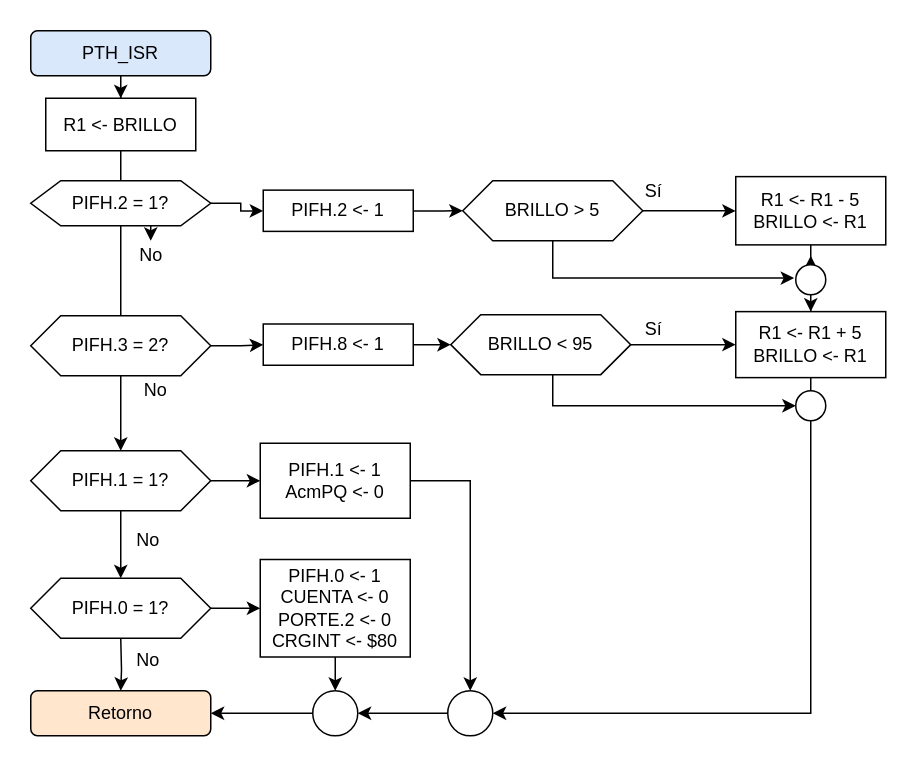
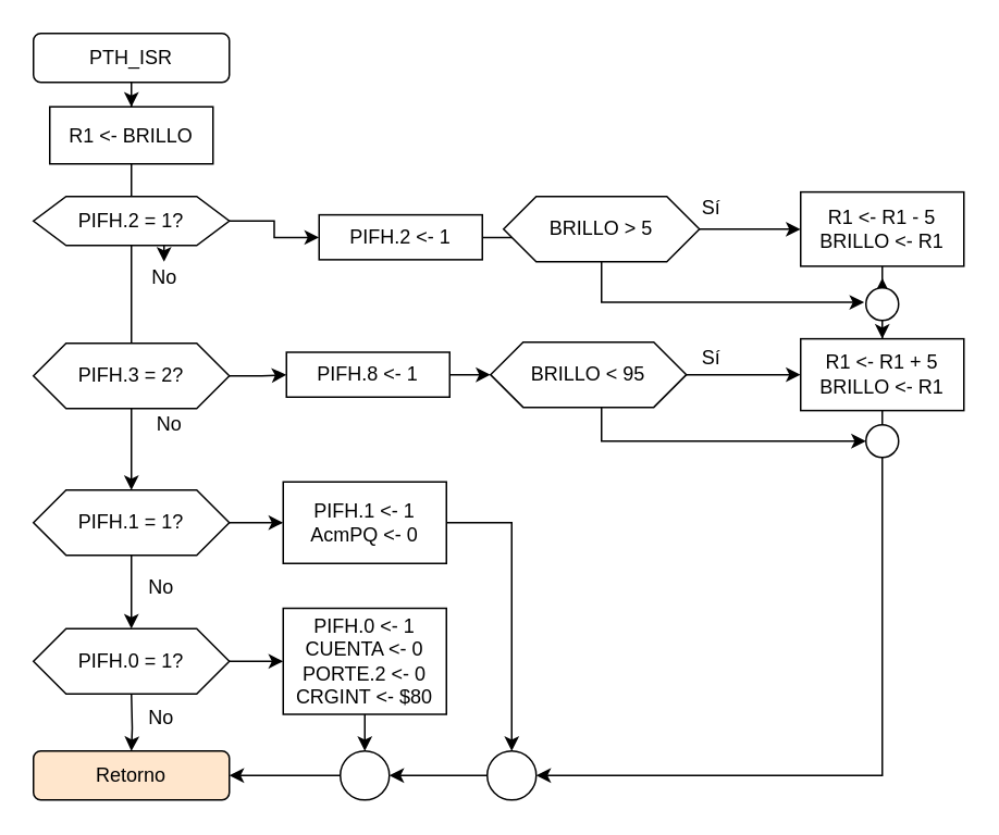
  <mxCell id="0" />
  <mxCell id="1" parent="0" />
  <mxCell id="2" value="" style="edgeStyle=orthogonalEdgeStyle;rounded=0;orthogonalLoop=1;jettySize=auto;html=1;" edge="1" parent="1" source="3" target="35"><mxGeometry relative="1" as="geometry" /></mxCell>
- <mxCell id="3" value="PTH_ISR" style="rounded=1;whiteSpace=wrap;html=1;fillColor=#dae8fc;" parent="1" vertex="1"><mxGeometry x="20" y="20" width="120" height="30" as="geometry" /></mxCell>
+ <mxCell id="3" value="PTH_ISR" style="rounded=1;whiteSpace=wrap;html=1;" parent="1" vertex="1"><mxGeometry x="20" y="20" width="120" height="30" as="geometry" /></mxCell>
  <mxCell id="4" value="" style="edgeStyle=orthogonalEdgeStyle;rounded=0;orthogonalLoop=1;jettySize=auto;html=1;" edge="1" parent="1" source="6" target="37"><mxGeometry relative="1" as="geometry" /></mxCell>
  <mxCell id="5" value="" style="edgeStyle=orthogonalEdgeStyle;rounded=0;orthogonalLoop=1;jettySize=auto;html=1;" edge="1" parent="1" source="6" target="12"><mxGeometry relative="1" as="geometry" /></mxCell>
  <mxCell id="6" value="PIFH.1 = 1?" style="shape=hexagon;perimeter=hexagonPerimeter2;whiteSpace=wrap;html=1;fixedSize=1;" parent="1" vertex="1"><mxGeometry x="20" y="300" width="120" height="40" as="geometry" /></mxCell>
  <mxCell id="7" value="" style="edgeStyle=orthogonalEdgeStyle;rounded=0;orthogonalLoop=1;jettySize=auto;html=1;entryX=0.5;entryY=0;entryDx=0;entryDy=0;" parent="1" source="17" target="6" edge="1"><mxGeometry relative="1" as="geometry"><mxPoint x="80" y="276" as="targetPoint" /></mxGeometry></mxCell>
  <mxCell id="8" value="" style="edgeStyle=orthogonalEdgeStyle;rounded=0;orthogonalLoop=1;jettySize=auto;html=1;" parent="1" source="32" target="26" edge="1"><mxGeometry relative="1" as="geometry" /></mxCell>
  <mxCell id="9" value="PIFH.3 = 2?" style="shape=hexagon;perimeter=hexagonPerimeter2;whiteSpace=wrap;html=1;fixedSize=1;" parent="1" vertex="1"><mxGeometry x="20" y="210" width="120" height="40" as="geometry" /></mxCell>
  <mxCell id="10" value="Retorno" style="rounded=1;whiteSpace=wrap;html=1;fillColor=#ffe6cc;" parent="1" vertex="1"><mxGeometry x="20" y="460" width="120" height="30" as="geometry" /></mxCell>
  <mxCell id="11" style="edgeStyle=orthogonalEdgeStyle;rounded=0;orthogonalLoop=1;jettySize=auto;html=1;" edge="1" parent="1" source="12" target="43"><mxGeometry relative="1" as="geometry" /></mxCell>
  <mxCell id="12" value="&lt;div&gt;PIFH.1 &amp;lt;- 1&lt;/div&gt;&lt;div&gt;AcmPQ &amp;lt;- 0&lt;/div&gt;" style="rounded=0;whiteSpace=wrap;html=1;gradientColor=#ffffff;" parent="1" vertex="1"><mxGeometry x="173" y="295" width="100" height="50" as="geometry" /></mxCell>
  <mxCell id="13" value="No" style="text;html=1;align=center;verticalAlign=middle;resizable=0;points=[];autosize=1;" parent="1" vertex="1"><mxGeometry x="85" y="160" width="30" height="20" as="geometry" /></mxCell>
  <mxCell id="14" value="No" style="text;html=1;align=center;verticalAlign=middle;resizable=0;points=[];autosize=1;" parent="1" vertex="1"><mxGeometry x="88" y="250" width="30" height="20" as="geometry" /></mxCell>
  <mxCell id="15" value="" style="edgeStyle=orthogonalEdgeStyle;rounded=0;orthogonalLoop=1;jettySize=auto;html=1;" parent="1" source="35" target="13" edge="1"><mxGeometry relative="1" as="geometry" /></mxCell>
  <mxCell id="16" value="" style="edgeStyle=orthogonalEdgeStyle;rounded=0;orthogonalLoop=1;jettySize=auto;html=1;" parent="1" source="30" target="20" edge="1"><mxGeometry relative="1" as="geometry" /></mxCell>
  <mxCell id="17" value="PIFH.2 = 1?" style="shape=hexagon;perimeter=hexagonPerimeter2;whiteSpace=wrap;html=1;fixedSize=1;" parent="1" vertex="1"><mxGeometry x="20" y="120" width="120" height="30" as="geometry" /></mxCell>
  <mxCell id="18" value="" style="edgeStyle=orthogonalEdgeStyle;rounded=0;orthogonalLoop=1;jettySize=auto;html=1;" parent="1" source="20" target="23" edge="1"><mxGeometry relative="1" as="geometry" /></mxCell>
  <mxCell id="19" style="edgeStyle=orthogonalEdgeStyle;rounded=0;orthogonalLoop=1;jettySize=auto;html=1;entryX=-0.053;entryY=0.444;entryDx=0;entryDy=0;entryPerimeter=0;" edge="1" parent="1" source="20" target="38"><mxGeometry relative="1" as="geometry"><mxPoint x="525" y="185" as="targetPoint" /><Array as="points"><mxPoint x="368" y="185" /></Array></mxGeometry></mxCell>
  <mxCell id="20" value="BRILLO &amp;gt; 5" style="shape=hexagon;perimeter=hexagonPerimeter2;whiteSpace=wrap;html=1;fixedSize=1;" parent="1" vertex="1"><mxGeometry x="308" y="120" width="120" height="40" as="geometry" /></mxCell>
  <mxCell id="21" style="edgeStyle=orthogonalEdgeStyle;rounded=0;orthogonalLoop=1;jettySize=auto;html=1;entryX=0.5;entryY=0;entryDx=0;entryDy=0;" edge="1" parent="1" source="38" target="28"><mxGeometry relative="1" as="geometry" /></mxCell>
  <mxCell id="22" style="edgeStyle=orthogonalEdgeStyle;rounded=0;orthogonalLoop=1;jettySize=auto;html=1;" edge="1" parent="1" source="23"><mxGeometry relative="1" as="geometry"><mxPoint x="540" y="170" as="targetPoint" /></mxGeometry></mxCell>
  <mxCell id="23" value="&lt;div&gt;R1 &amp;lt;- R1 - 5&lt;/div&gt;&lt;div&gt;BRILLO &amp;lt;- R1&lt;br&gt;&lt;/div&gt;" style="rounded=0;whiteSpace=wrap;html=1;gradientColor=#ffffff;" parent="1" vertex="1"><mxGeometry x="490" y="117.25" width="100" height="45.5" as="geometry" /></mxCell>
  <mxCell id="24" value="" style="edgeStyle=orthogonalEdgeStyle;rounded=0;orthogonalLoop=1;jettySize=auto;html=1;" parent="1" source="26" target="28" edge="1"><mxGeometry relative="1" as="geometry" /></mxCell>
  <mxCell id="25" style="edgeStyle=orthogonalEdgeStyle;rounded=0;orthogonalLoop=1;jettySize=auto;html=1;entryX=0;entryY=0.5;entryDx=0;entryDy=0;" edge="1" parent="1" source="26" target="45"><mxGeometry relative="1" as="geometry"><Array as="points"><mxPoint x="368" y="229" /><mxPoint x="368" y="270" /></Array></mxGeometry></mxCell>
  <mxCell id="26" value="BRILLO &amp;lt; 95" style="shape=hexagon;perimeter=hexagonPerimeter2;whiteSpace=wrap;html=1;fixedSize=1;" parent="1" vertex="1"><mxGeometry x="300" y="209.25" width="120" height="40" as="geometry" /></mxCell>
  <mxCell id="27" style="edgeStyle=orthogonalEdgeStyle;rounded=0;orthogonalLoop=1;jettySize=auto;html=1;exitX=0.5;exitY=1;exitDx=0;exitDy=0;entryX=1;entryY=0.5;entryDx=0;entryDy=0;" edge="1" parent="1" source="43" target="42"><mxGeometry relative="1" as="geometry"><Array as="points"><mxPoint x="313" y="475" /></Array></mxGeometry></mxCell>
  <mxCell id="28" value="&lt;div&gt;R1 &amp;lt;- R1 + 5&lt;/div&gt;&lt;div&gt;BRILLO &amp;lt;- R1&lt;br&gt;&lt;/div&gt;" style="rounded=0;whiteSpace=wrap;html=1;gradientColor=#ffffff;" parent="1" vertex="1"><mxGeometry x="490" y="207.25" width="100" height="44" as="geometry" /></mxCell>
  <mxCell id="29" value="Sí" style="text;html=1;align=center;verticalAlign=middle;resizable=0;points=[];autosize=1;" parent="1" vertex="1"><mxGeometry x="420" y="117.25" width="30" height="20" as="geometry" /></mxCell>
- <mxCell id="30" value="&lt;div&gt;PIFH.2 &amp;lt;- 1&lt;br&gt;&lt;/div&gt;" style="rounded=0;whiteSpace=wrap;html=1;gradientColor=#ffffff;" parent="1" vertex="1"><mxGeometry x="175" y="126.25" width="100" height="27.5" as="geometry" /></mxCell>
+ <mxCell id="30" value="&lt;div&gt;PIFH.2 &amp;lt;- 1&lt;br&gt;&lt;/div&gt;" style="rounded=0;whiteSpace=wrap;html=1;gradientColor=#ffffff;" parent="1" vertex="1"><mxGeometry x="195" y="131.25" width="100" height="27.5" as="geometry" /></mxCell>
  <mxCell id="31" value="" style="edgeStyle=orthogonalEdgeStyle;rounded=0;orthogonalLoop=1;jettySize=auto;html=1;" parent="1" source="17" target="30" edge="1"><mxGeometry relative="1" as="geometry"><mxPoint x="139.966" y="140.034" as="sourcePoint" /><mxPoint x="340.017" y="145.483" as="targetPoint" /></mxGeometry></mxCell>
  <mxCell id="32" value="&lt;div&gt;PIFH.8 &amp;lt;- 1&lt;br&gt;&lt;/div&gt;" style="rounded=0;whiteSpace=wrap;html=1;gradientColor=#ffffff;" parent="1" vertex="1"><mxGeometry x="175" y="215.5" width="100" height="27.5" as="geometry" /></mxCell>
  <mxCell id="33" value="" style="edgeStyle=orthogonalEdgeStyle;rounded=0;orthogonalLoop=1;jettySize=auto;html=1;" parent="1" source="9" target="32" edge="1"><mxGeometry relative="1" as="geometry"><mxPoint x="140" y="230" as="sourcePoint" /><mxPoint x="355" y="244" as="targetPoint" /></mxGeometry></mxCell>
  <mxCell id="34" value="" style="edgeStyle=orthogonalEdgeStyle;rounded=0;orthogonalLoop=1;jettySize=auto;html=1;" parent="1" target="10" edge="1"><mxGeometry relative="1" as="geometry"><mxPoint x="80" y="425" as="sourcePoint" /></mxGeometry></mxCell>
  <mxCell id="35" value="&lt;div&gt;R1 &amp;lt;- BRILLO&lt;/div&gt;" style="rounded=0;whiteSpace=wrap;html=1;gradientColor=#ffffff;" parent="1" vertex="1"><mxGeometry x="30" y="65" width="100" height="35" as="geometry" /></mxCell>
  <mxCell id="36" value="" style="edgeStyle=orthogonalEdgeStyle;rounded=0;orthogonalLoop=1;jettySize=auto;html=1;" edge="1" parent="1" source="37" target="40"><mxGeometry relative="1" as="geometry" /></mxCell>
  <mxCell id="37" value="PIFH.0 = 1?" style="shape=hexagon;perimeter=hexagonPerimeter2;whiteSpace=wrap;html=1;fixedSize=1;" vertex="1" parent="1"><mxGeometry x="20" y="385" width="120" height="40" as="geometry" /></mxCell>
  <mxCell id="38" value="" style="ellipse;whiteSpace=wrap;html=1;aspect=fixed;" vertex="1" parent="1"><mxGeometry x="530" y="176" width="20" height="20" as="geometry" /></mxCell>
  <mxCell id="39" style="edgeStyle=orthogonalEdgeStyle;rounded=0;orthogonalLoop=1;jettySize=auto;html=1;entryX=0.5;entryY=0;entryDx=0;entryDy=0;" edge="1" parent="1" source="40" target="42"><mxGeometry relative="1" as="geometry" /></mxCell>
  <mxCell id="40" value="&lt;div&gt;PIFH.0 &amp;lt;- 1&lt;/div&gt;&lt;div&gt;&lt;div&gt;CUENTA &amp;lt;- 0&lt;/div&gt;&lt;div&gt;PORTE.2 &amp;lt;- 0&lt;br&gt;&lt;/div&gt;&lt;div&gt;CRGINT &amp;lt;- $80&lt;/div&gt;&lt;/div&gt;" style="rounded=0;whiteSpace=wrap;html=1;gradientColor=#ffffff;" vertex="1" parent="1"><mxGeometry x="173" y="372.5" width="100" height="65" as="geometry" /></mxCell>
  <mxCell id="41" value="" style="edgeStyle=orthogonalEdgeStyle;rounded=0;orthogonalLoop=1;jettySize=auto;html=1;" edge="1" parent="1" source="42" target="10"><mxGeometry relative="1" as="geometry" /></mxCell>
  <mxCell id="42" value="" style="ellipse;whiteSpace=wrap;html=1;aspect=fixed;" vertex="1" parent="1"><mxGeometry x="208" y="460" width="30" height="30" as="geometry" /></mxCell>
  <mxCell id="43" value="" style="ellipse;whiteSpace=wrap;html=1;aspect=fixed;" vertex="1" parent="1"><mxGeometry x="298" y="460" width="30" height="30" as="geometry" /></mxCell>
  <mxCell id="44" style="edgeStyle=orthogonalEdgeStyle;rounded=0;orthogonalLoop=1;jettySize=auto;html=1;exitX=0.5;exitY=1;exitDx=0;exitDy=0;entryX=1;entryY=0.5;entryDx=0;entryDy=0;" edge="1" parent="1" source="28" target="43"><mxGeometry relative="1" as="geometry"><mxPoint x="540" y="251.25" as="sourcePoint" /><mxPoint x="228" y="475" as="targetPoint" /></mxGeometry></mxCell>
  <mxCell id="45" value="" style="ellipse;whiteSpace=wrap;html=1;aspect=fixed;" vertex="1" parent="1"><mxGeometry x="530" y="260" width="20" height="20" as="geometry" /></mxCell>
  <mxCell id="46" value="Sí" style="text;html=1;align=center;verticalAlign=middle;resizable=0;points=[];autosize=1;" vertex="1" parent="1"><mxGeometry x="420" y="209.25" width="30" height="20" as="geometry" /></mxCell>
  <mxCell id="47" value="No" style="text;html=1;align=center;verticalAlign=middle;resizable=0;points=[];autosize=1;" vertex="1" parent="1"><mxGeometry x="83" y="350" width="30" height="20" as="geometry" /></mxCell>
  <mxCell id="48" value="No" style="text;html=1;align=center;verticalAlign=middle;resizable=0;points=[];autosize=1;" vertex="1" parent="1"><mxGeometry x="83" y="430" width="30" height="20" as="geometry" /></mxCell>
